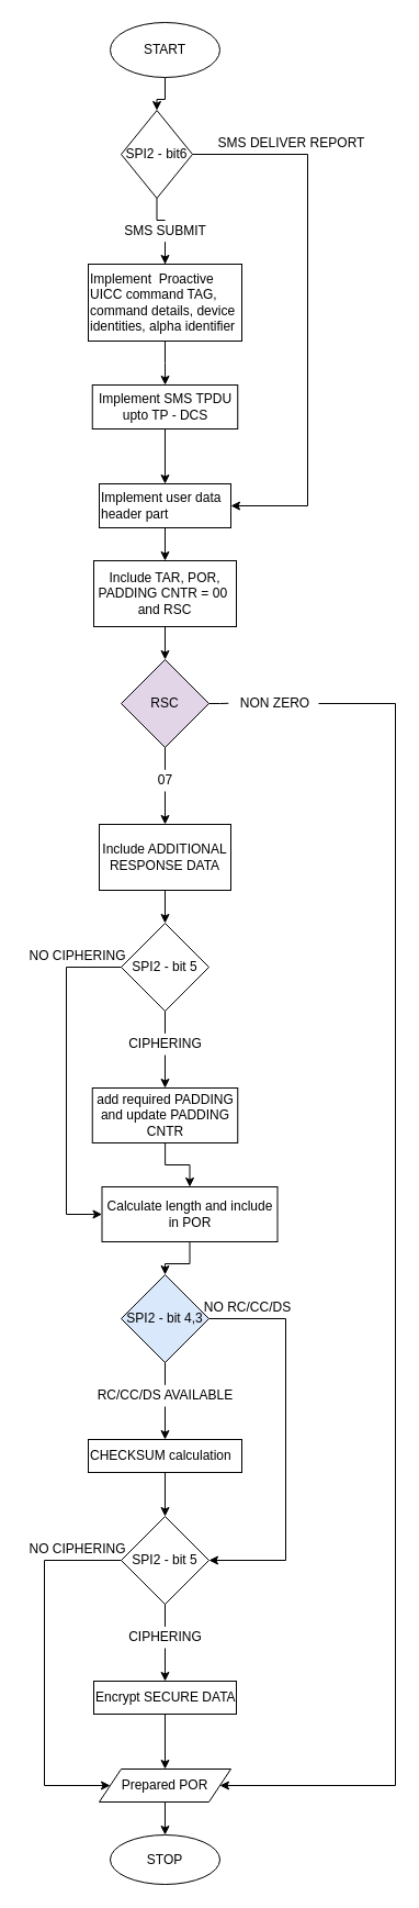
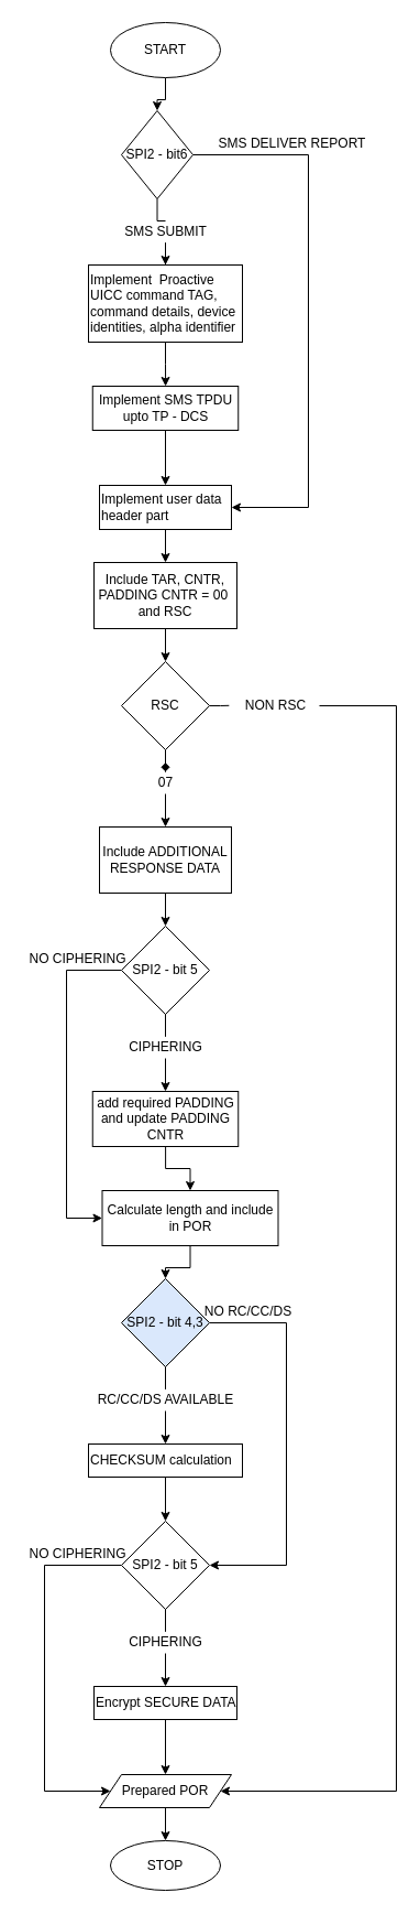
  <mxCell id="0" />
  <mxCell id="1" parent="0" />
  <mxCell id="2" value="" style="edgeStyle=orthogonalEdgeStyle;rounded=0;orthogonalLoop=1;jettySize=auto;html=1;" edge="1" parent="1" source="3" target="6"><mxGeometry relative="1" as="geometry" /></mxCell>
  <mxCell id="3" value="START" style="ellipse;whiteSpace=wrap;html=1;" vertex="1" parent="1"><mxGeometry x="100" y="20" width="100" height="50" as="geometry" /></mxCell>
  <mxCell id="4" value="" style="edgeStyle=orthogonalEdgeStyle;rounded=0;orthogonalLoop=1;jettySize=auto;html=1;startArrow=none;" edge="1" parent="1" source="9" target="8"><mxGeometry relative="1" as="geometry" /></mxCell>
  <mxCell id="5" style="edgeStyle=orthogonalEdgeStyle;rounded=0;orthogonalLoop=1;jettySize=auto;html=1;entryX=1;entryY=0.5;entryDx=0;entryDy=0;exitX=1;exitY=0.5;exitDx=0;exitDy=0;" edge="1" parent="1" source="6" target="14"><mxGeometry relative="1" as="geometry"><Array as="points"><mxPoint x="280" y="140" /><mxPoint x="280" y="460" /></Array></mxGeometry></mxCell>
  <mxCell id="6" value="SPI2 - bit6" style="rhombus;whiteSpace=wrap;html=1;" vertex="1" parent="1"><mxGeometry x="110" y="100" width="65" height="80" as="geometry" /></mxCell>
  <mxCell id="7" value="" style="edgeStyle=orthogonalEdgeStyle;rounded=0;orthogonalLoop=1;jettySize=auto;html=1;" edge="1" parent="1" source="8" target="12"><mxGeometry relative="1" as="geometry" /></mxCell>
  <mxCell id="8" value="Implement&amp;nbsp; Proactive UICC command TAG,&amp;nbsp;&lt;br&gt;command details, device identities, alpha identifier" style="whiteSpace=wrap;html=1;align=left;" vertex="1" parent="1"><mxGeometry x="80" y="240" width="140" height="70" as="geometry" /></mxCell>
  <mxCell id="9" value="SMS SUBMIT" style="text;html=1;align=center;verticalAlign=middle;resizable=0;points=[];autosize=1;strokeColor=none;fillColor=none;" vertex="1" parent="1"><mxGeometry x="105" y="200" width="90" height="20" as="geometry" /></mxCell>
  <mxCell id="10" value="" style="edgeStyle=orthogonalEdgeStyle;rounded=0;orthogonalLoop=1;jettySize=auto;html=1;endArrow=none;" edge="1" parent="1" source="6" target="9"><mxGeometry relative="1" as="geometry"><mxPoint x="150" y="180" as="sourcePoint" /><mxPoint x="150" y="230" as="targetPoint" /></mxGeometry></mxCell>
  <mxCell id="11" value="" style="edgeStyle=orthogonalEdgeStyle;rounded=0;orthogonalLoop=1;jettySize=auto;html=1;exitX=0.5;exitY=1;exitDx=0;exitDy=0;" edge="1" parent="1" source="12" target="14"><mxGeometry relative="1" as="geometry"><mxPoint x="160.034" y="470" as="sourcePoint" /></mxGeometry></mxCell>
  <mxCell id="12" value="Implement SMS TPDU&lt;br&gt;upto TP - DCS" style="whiteSpace=wrap;html=1;align=center;" vertex="1" parent="1"><mxGeometry x="83.75" y="350" width="132.5" height="40" as="geometry" /></mxCell>
  <mxCell id="13" value="" style="edgeStyle=orthogonalEdgeStyle;rounded=0;orthogonalLoop=1;jettySize=auto;html=1;" edge="1" parent="1" source="14" target="16"><mxGeometry relative="1" as="geometry" /></mxCell>
  <mxCell id="14" value="Implement user data header part" style="whiteSpace=wrap;html=1;align=left;" vertex="1" parent="1"><mxGeometry x="90" y="440" width="120" height="40" as="geometry" /></mxCell>
  <mxCell id="15" value="" style="edgeStyle=orthogonalEdgeStyle;rounded=0;orthogonalLoop=1;jettySize=auto;html=1;" edge="1" parent="1" source="16" target="40"><mxGeometry relative="1" as="geometry" /></mxCell>
- <mxCell id="16" value="Include TAR, POR, PADDING CNTR = 00&amp;nbsp; and RSC" style="whiteSpace=wrap;html=1;align=center;" vertex="1" parent="1"><mxGeometry x="85" y="510" width="130" height="60" as="geometry" /></mxCell>
+ <mxCell id="16" value="Include TAR, CNTR, PADDING CNTR = 00&amp;nbsp; and RSC" style="whiteSpace=wrap;html=1;align=center;" vertex="1" parent="1"><mxGeometry x="85" y="510" width="130" height="60" as="geometry" /></mxCell>
  <mxCell id="17" style="edgeStyle=orthogonalEdgeStyle;rounded=0;orthogonalLoop=1;jettySize=auto;html=1;entryX=0.5;entryY=0;entryDx=0;entryDy=0;" edge="1" parent="1" source="18" target="31"><mxGeometry relative="1" as="geometry" /></mxCell>
  <mxCell id="18" value="add required PADDING and update PADDING CNTR" style="whiteSpace=wrap;html=1;align=center;" vertex="1" parent="1"><mxGeometry x="83.75" y="990" width="132.5" height="50" as="geometry" /></mxCell>
  <mxCell id="19" value="" style="edgeStyle=orthogonalEdgeStyle;rounded=0;orthogonalLoop=1;jettySize=auto;html=1;" edge="1" parent="1" source="20" target="52"><mxGeometry relative="1" as="geometry" /></mxCell>
  <mxCell id="20" value="CHECKSUM calculation" style="whiteSpace=wrap;html=1;align=left;" vertex="1" parent="1"><mxGeometry x="80" y="1310" width="140" height="30" as="geometry" /></mxCell>
  <mxCell id="21" value="SMS DELIVER REPORT" style="text;html=1;align=center;verticalAlign=middle;resizable=0;points=[];autosize=1;strokeColor=none;fillColor=none;" vertex="1" parent="1"><mxGeometry x="190" y="120" width="150" height="20" as="geometry" /></mxCell>
  <mxCell id="22" style="edgeStyle=orthogonalEdgeStyle;rounded=0;orthogonalLoop=1;jettySize=auto;html=1;entryX=0.5;entryY=0;entryDx=0;entryDy=0;startArrow=none;" edge="1" parent="1" source="48" target="18"><mxGeometry relative="1" as="geometry" /></mxCell>
  <mxCell id="23" style="edgeStyle=orthogonalEdgeStyle;rounded=0;orthogonalLoop=1;jettySize=auto;html=1;entryX=0;entryY=0.5;entryDx=0;entryDy=0;" edge="1" parent="1" source="24" target="31"><mxGeometry relative="1" as="geometry"><Array as="points"><mxPoint x="60" y="880" /><mxPoint x="60" y="1105" /></Array></mxGeometry></mxCell>
  <mxCell id="24" value="SPI2 - bit 5" style="rhombus;whiteSpace=wrap;html=1;align=center;" vertex="1" parent="1"><mxGeometry x="110" y="840" width="80" height="80" as="geometry" /></mxCell>
  <mxCell id="25" value="" style="edgeStyle=orthogonalEdgeStyle;rounded=0;orthogonalLoop=1;jettySize=auto;html=1;startArrow=none;" edge="1" parent="1" source="28" target="20"><mxGeometry relative="1" as="geometry" /></mxCell>
  <mxCell id="26" style="edgeStyle=orthogonalEdgeStyle;rounded=0;orthogonalLoop=1;jettySize=auto;html=1;entryX=1;entryY=0.5;entryDx=0;entryDy=0;" edge="1" parent="1" source="27" target="52"><mxGeometry relative="1" as="geometry"><mxPoint x="270" y="1390" as="targetPoint" /><Array as="points"><mxPoint x="260" y="1200" /><mxPoint x="260" y="1420" /></Array></mxGeometry></mxCell>
  <mxCell id="27" value="SPI2 - bit 4,3" style="rhombus;whiteSpace=wrap;html=1;align=center;fillColor=#dae8fc;" vertex="1" parent="1"><mxGeometry x="110" y="1160" width="80" height="80" as="geometry" /></mxCell>
  <mxCell id="28" value="RC/CC/DS AVAILABLE" style="text;html=1;align=center;verticalAlign=middle;resizable=0;points=[];autosize=1;strokeColor=none;fillColor=none;" vertex="1" parent="1"><mxGeometry x="80" y="1260" width="140" height="20" as="geometry" /></mxCell>
  <mxCell id="29" value="" style="edgeStyle=orthogonalEdgeStyle;rounded=0;orthogonalLoop=1;jettySize=auto;html=1;endArrow=none;" edge="1" parent="1" source="27" target="28"><mxGeometry relative="1" as="geometry"><mxPoint x="152.5" y="1260" as="sourcePoint" /><mxPoint x="152.5" y="1310" as="targetPoint" /></mxGeometry></mxCell>
  <mxCell id="30" value="" style="edgeStyle=orthogonalEdgeStyle;rounded=0;orthogonalLoop=1;jettySize=auto;html=1;" edge="1" parent="1" source="31" target="27"><mxGeometry relative="1" as="geometry" /></mxCell>
  <mxCell id="31" value="Calculate length and include in POR" style="whiteSpace=wrap;html=1;align=center;" vertex="1" parent="1"><mxGeometry x="92.5" y="1080" width="160" height="50" as="geometry" /></mxCell>
  <mxCell id="32" value="" style="edgeStyle=orthogonalEdgeStyle;rounded=0;orthogonalLoop=1;jettySize=auto;html=1;entryX=0.5;entryY=0;entryDx=0;entryDy=0;exitX=0.5;exitY=1;exitDx=0;exitDy=0;" edge="1" parent="1" source="33" target="38"><mxGeometry relative="1" as="geometry"><mxPoint x="97.5" y="1600" as="targetPoint" /></mxGeometry></mxCell>
  <mxCell id="33" value="Encrypt SECURE DATA" style="whiteSpace=wrap;html=1;align=left;" vertex="1" parent="1"><mxGeometry x="85" y="1530" width="130" height="30" as="geometry" /></mxCell>
  <mxCell id="34" value="STOP" style="ellipse;whiteSpace=wrap;html=1;align=center;" vertex="1" parent="1"><mxGeometry x="100" y="1670" width="100" height="45" as="geometry" /></mxCell>
  <mxCell id="35" value="NO RC/CC/DS" style="text;html=1;align=center;verticalAlign=middle;resizable=0;points=[];autosize=1;strokeColor=none;fillColor=none;" vertex="1" parent="1"><mxGeometry x="180" y="1180" width="90" height="20" as="geometry" /></mxCell>
  <mxCell id="36" value="NO CIPHERING" style="text;html=1;align=center;verticalAlign=middle;resizable=0;points=[];autosize=1;strokeColor=none;fillColor=none;" vertex="1" parent="1"><mxGeometry x="20" y="860" width="100" height="20" as="geometry" /></mxCell>
  <mxCell id="37" value="" style="edgeStyle=orthogonalEdgeStyle;rounded=0;orthogonalLoop=1;jettySize=auto;html=1;" edge="1" parent="1" source="38" target="34"><mxGeometry relative="1" as="geometry" /></mxCell>
  <mxCell id="38" value="Prepared POR" style="shape=parallelogram;perimeter=parallelogramPerimeter;whiteSpace=wrap;html=1;fixedSize=1;" vertex="1" parent="1"><mxGeometry x="90" y="1610" width="120" height="30" as="geometry" /></mxCell>
  <mxCell id="39" style="edgeStyle=orthogonalEdgeStyle;rounded=0;orthogonalLoop=1;jettySize=auto;html=1;entryX=1;entryY=0.5;entryDx=0;entryDy=0;startArrow=none;" edge="1" parent="1" source="44" target="38"><mxGeometry relative="1" as="geometry"><Array as="points"><mxPoint x="360" y="640" /><mxPoint x="360" y="1625" /></Array></mxGeometry></mxCell>
- <mxCell id="40" value="RSC" style="rhombus;whiteSpace=wrap;html=1;fillColor=#e1d5e7;" vertex="1" parent="1"><mxGeometry x="110" y="600" width="80" height="80" as="geometry" /></mxCell>
+ <mxCell id="40" value="RSC" style="rhombus;whiteSpace=wrap;html=1;" vertex="1" parent="1"><mxGeometry x="110" y="600" width="80" height="80" as="geometry" /></mxCell>
  <mxCell id="41" value="" style="edgeStyle=orthogonalEdgeStyle;rounded=0;orthogonalLoop=1;jettySize=auto;html=1;" edge="1" parent="1" source="42" target="47"><mxGeometry relative="1" as="geometry" /></mxCell>
  <mxCell id="42" value="07&lt;br&gt;" style="text;html=1;align=center;verticalAlign=middle;resizable=0;points=[];autosize=1;strokeColor=none;fillColor=none;" vertex="1" parent="1"><mxGeometry x="135" y="700" width="30" height="20" as="geometry" /></mxCell>
- <mxCell id="43" value="" style="edgeStyle=orthogonalEdgeStyle;rounded=0;orthogonalLoop=1;jettySize=auto;html=1;endArrow=none;" edge="1" parent="1" source="40" target="42"><mxGeometry relative="1" as="geometry"><mxPoint x="150" y="670" as="sourcePoint" /><mxPoint x="155" y="750" as="targetPoint" /></mxGeometry></mxCell>
- <mxCell id="44" value="NON ZERO" style="text;html=1;align=center;verticalAlign=middle;resizable=0;points=[];autosize=1;strokeColor=none;fillColor=none;" vertex="1" parent="1"><mxGeometry x="210" y="630" width="80" height="20" as="geometry" /></mxCell>
+ <mxCell id="43" value="" style="edgeStyle=orthogonalEdgeStyle;rounded=0;orthogonalLoop=1;jettySize=auto;html=1;endArrow=diamond;" edge="1" parent="1" source="40" target="42"><mxGeometry relative="1" as="geometry"><mxPoint x="150" y="670" as="sourcePoint" /><mxPoint x="155" y="750" as="targetPoint" /></mxGeometry></mxCell>
+ <mxCell id="44" value="NON RSC" style="text;html=1;align=center;verticalAlign=middle;resizable=0;points=[];autosize=1;strokeColor=none;fillColor=none;" vertex="1" parent="1"><mxGeometry x="210" y="630" width="80" height="20" as="geometry" /></mxCell>
  <mxCell id="45" value="" style="edgeStyle=orthogonalEdgeStyle;rounded=0;orthogonalLoop=1;jettySize=auto;html=1;entryX=-0.027;entryY=0.49;entryDx=0;entryDy=0;endArrow=none;entryPerimeter=0;exitX=1;exitY=0.5;exitDx=0;exitDy=0;" edge="1" parent="1" source="40" target="44"><mxGeometry relative="1" as="geometry"><mxPoint x="190" y="630" as="sourcePoint" /><mxPoint x="187.5" y="1315" as="targetPoint" /><Array as="points"><mxPoint x="200" y="640" /><mxPoint x="200" y="640" /></Array></mxGeometry></mxCell>
  <mxCell id="46" value="" style="edgeStyle=orthogonalEdgeStyle;rounded=0;orthogonalLoop=1;jettySize=auto;html=1;" edge="1" parent="1" source="47" target="24"><mxGeometry relative="1" as="geometry" /></mxCell>
  <mxCell id="47" value="Include ADDITIONAL RESPONSE DATA" style="whiteSpace=wrap;html=1;" vertex="1" parent="1"><mxGeometry x="90" y="750" width="120" height="60" as="geometry" /></mxCell>
  <mxCell id="48" value="CIPHERING" style="text;html=1;align=center;verticalAlign=middle;resizable=0;points=[];autosize=1;strokeColor=none;fillColor=none;" vertex="1" parent="1"><mxGeometry x="110" y="940" width="80" height="20" as="geometry" /></mxCell>
  <mxCell id="49" value="" style="edgeStyle=orthogonalEdgeStyle;rounded=0;orthogonalLoop=1;jettySize=auto;html=1;entryX=0.5;entryY=0;entryDx=0;entryDy=0;endArrow=none;" edge="1" parent="1" source="24" target="48"><mxGeometry relative="1" as="geometry"><mxPoint x="150" y="920" as="sourcePoint" /><mxPoint x="150" y="1000" as="targetPoint" /></mxGeometry></mxCell>
  <mxCell id="50" value="" style="edgeStyle=orthogonalEdgeStyle;rounded=0;orthogonalLoop=1;jettySize=auto;html=1;startArrow=none;" edge="1" parent="1" source="53" target="33"><mxGeometry relative="1" as="geometry" /></mxCell>
  <mxCell id="51" style="edgeStyle=orthogonalEdgeStyle;rounded=0;orthogonalLoop=1;jettySize=auto;html=1;entryX=0;entryY=0.5;entryDx=0;entryDy=0;" edge="1" parent="1" source="52" target="38"><mxGeometry relative="1" as="geometry"><Array as="points"><mxPoint x="40" y="1420" /><mxPoint x="40" y="1625" /></Array></mxGeometry></mxCell>
  <mxCell id="52" value="SPI2 - bit 5" style="rhombus;whiteSpace=wrap;html=1;align=center;" vertex="1" parent="1"><mxGeometry x="110" y="1380" width="80" height="80" as="geometry" /></mxCell>
  <mxCell id="53" value="CIPHERING" style="text;html=1;align=center;verticalAlign=middle;resizable=0;points=[];autosize=1;strokeColor=none;fillColor=none;" vertex="1" parent="1"><mxGeometry x="110" y="1480" width="80" height="20" as="geometry" /></mxCell>
  <mxCell id="54" value="" style="edgeStyle=orthogonalEdgeStyle;rounded=0;orthogonalLoop=1;jettySize=auto;html=1;endArrow=none;" edge="1" parent="1" source="52" target="53"><mxGeometry relative="1" as="geometry"><mxPoint x="150" y="1460" as="sourcePoint" /><mxPoint x="150" y="1530" as="targetPoint" /></mxGeometry></mxCell>
  <mxCell id="55" value="NO CIPHERING" style="text;html=1;align=center;verticalAlign=middle;resizable=0;points=[];autosize=1;strokeColor=none;fillColor=none;" vertex="1" parent="1"><mxGeometry x="20" y="1400" width="100" height="20" as="geometry" /></mxCell>
